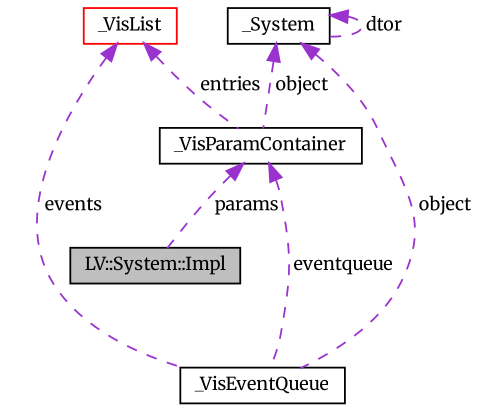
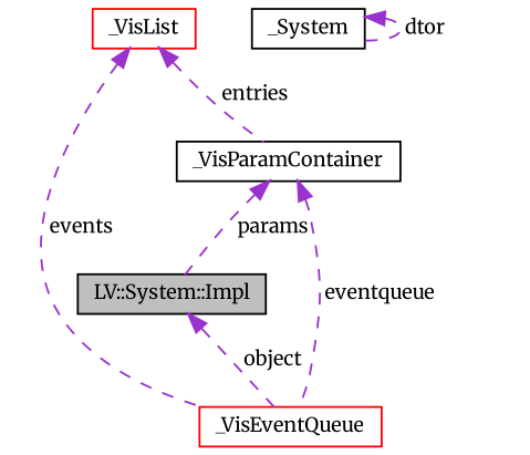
  digraph {
    fontname=Merriweather
    node [color=black fillcolor=white fontname=Merriweather fontsize=10 shape=record style=filled]
    edge [color=darkorchid3 dir=back fontname=Merriweather fontsize=10 labelfontname=Helvetica labelfontsize=10 style=dashed]
    n1 [fillcolor=grey75 fontcolor=black height=0.2 label="LV::System::Impl" width=0.4]
    n2 [height=0.2 label=_VisParamContainer width=0.4]
-   n3 [height=0.2 label=_VisEventQueue width=0.4]
+   n3 [color=red height=0.2 label=_VisEventQueue width=0.4]
    n4 [color=red height=0.2 label=_VisList width=0.4]
    n5 [height=0.2 label=_System width=0.4]
    n2 -> n1 [label=" params"]
    n2 -> n3 [label=" eventqueue"]
    n4 -> n2 [label=" entries"]
    n4 -> n3 [label=" events"]
-   n5 -> n2 [label=" object"]
-   n5 -> n3 [label=" object"]
+   n1 -> n3 [label=" object"]
    n5 -> n5 [label=" dtor"]
  }
